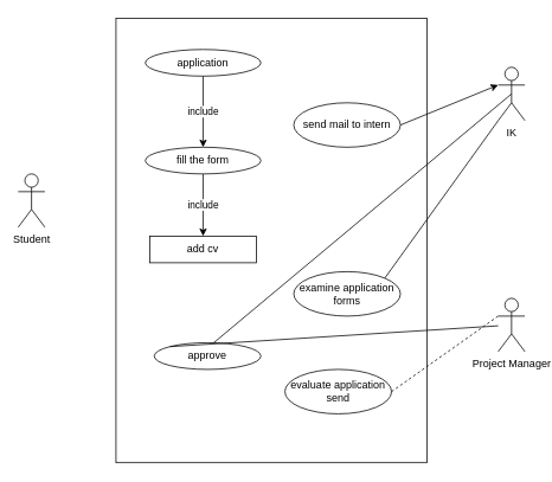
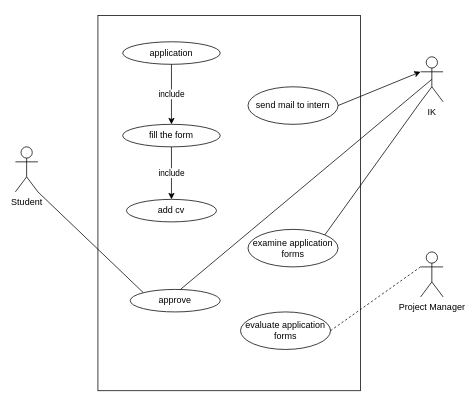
  <mxCell id="0" />
  <mxCell id="1" parent="0" />
  <mxCell id="2" value="" style="rounded=0;whiteSpace=wrap;html=1;fillColor=none;" parent="1" vertex="1"><mxGeometry x="130" y="20" width="350" height="500" as="geometry" /></mxCell>
  <mxCell id="3" value="IK" style="shape=umlActor;verticalLabelPosition=bottom;verticalAlign=top;html=1;outlineConnect=0;fillColor=none;" parent="1" vertex="1"><mxGeometry x="560" y="75" width="30" height="60" as="geometry" /></mxCell>
  <mxCell id="4" value="Student" style="shape=umlActor;verticalLabelPosition=bottom;verticalAlign=top;html=1;outlineConnect=0;fillColor=none;" parent="1" vertex="1"><mxGeometry x="20" y="195" width="30" height="60" as="geometry" /></mxCell>
  <mxCell id="5" value="Project Manager" style="shape=umlActor;verticalLabelPosition=bottom;verticalAlign=top;html=1;outlineConnect=0;fillColor=none;" parent="1" vertex="1"><mxGeometry x="560" y="335" width="30" height="60" as="geometry" /></mxCell>
  <mxCell id="6" value="fill the form" style="ellipse;whiteSpace=wrap;html=1;fillColor=none;" parent="1" vertex="1"><mxGeometry x="163" y="165" width="130" height="30" as="geometry" /></mxCell>
- <mxCell id="7" value="add cv" style="whiteSpace=wrap;html=1;fillColor=none;rounded=0;" parent="1" vertex="1"><mxGeometry x="168" y="265" width="120" height="30" as="geometry" /></mxCell>
+ <mxCell id="7" value="add cv" style="ellipse;whiteSpace=wrap;html=1;fillColor=none;" parent="1" vertex="1"><mxGeometry x="168" y="265" width="120" height="30" as="geometry" /></mxCell>
  <mxCell id="8" value="include" style="endArrow=classic;html=1;exitX=0.5;exitY=1;exitDx=0;exitDy=0;entryX=0.5;entryY=0;entryDx=0;entryDy=0;" parent="1" source="6" target="7" edge="1"><mxGeometry width="50" height="50" relative="1" as="geometry"><mxPoint x="270" y="355" as="sourcePoint" /><mxPoint x="320" y="305" as="targetPoint" /></mxGeometry></mxCell>
  <mxCell id="9" value="approve" style="ellipse;whiteSpace=wrap;html=1;fillColor=none;" parent="1" vertex="1"><mxGeometry x="173" y="385" width="120" height="30" as="geometry" /></mxCell>
  <mxCell id="10" value="application" style="ellipse;whiteSpace=wrap;html=1;fillColor=none;" vertex="1" parent="1"><mxGeometry x="163" y="55" width="130" height="30" as="geometry" /></mxCell>
  <mxCell id="11" value="include" style="endArrow=classic;html=1;exitX=0.5;exitY=1;exitDx=0;exitDy=0;entryX=0.5;entryY=0;entryDx=0;entryDy=0;" edge="1" parent="1" source="10" target="6"><mxGeometry width="50" height="50" relative="1" as="geometry"><mxPoint x="273.97" y="167.01" as="sourcePoint" /><mxPoint x="270" y="220" as="targetPoint" /></mxGeometry></mxCell>
- <mxCell id="12" value="evaluate application send" style="ellipse;whiteSpace=wrap;html=1;fillColor=none;" vertex="1" parent="1"><mxGeometry x="320" y="415" width="120" height="50" as="geometry" /></mxCell>
+ <mxCell id="12" value="evaluate application forms" style="ellipse;whiteSpace=wrap;html=1;fillColor=none;" vertex="1" parent="1"><mxGeometry x="320" y="415" width="120" height="50" as="geometry" /></mxCell>
  <mxCell id="13" value="send mail to intern" style="ellipse;whiteSpace=wrap;html=1;fillColor=none;" vertex="1" parent="1"><mxGeometry x="330" y="115" width="120" height="50" as="geometry" /></mxCell>
  <mxCell id="14" value="examine application forms" style="ellipse;whiteSpace=wrap;html=1;fillColor=none;" vertex="1" parent="1"><mxGeometry x="330" y="305" width="120" height="50" as="geometry" /></mxCell>
  <mxCell id="15" value="" style="endArrow=classic;html=1;entryX=0;entryY=0.333;entryDx=0;entryDy=0;entryPerimeter=0;exitX=1;exitY=0.5;exitDx=0;exitDy=0;" edge="1" parent="1" source="13" target="3"><mxGeometry width="50" height="50" relative="1" as="geometry"><mxPoint x="300" y="285" as="sourcePoint" /><mxPoint x="350" y="235" as="targetPoint" /></mxGeometry></mxCell>
  <mxCell id="16" value="" style="endArrow=none;html=1;entryX=0;entryY=1;entryDx=0;entryDy=0;entryPerimeter=0;exitX=1;exitY=0;exitDx=0;exitDy=0;" edge="1" parent="1" source="14" target="3"><mxGeometry width="50" height="50" relative="1" as="geometry"><mxPoint x="460" y="150" as="sourcePoint" /><mxPoint x="570" y="105" as="targetPoint" /></mxGeometry></mxCell>
  <mxCell id="17" value="" style="endArrow=none;html=1;entryX=0;entryY=0.333;entryDx=0;entryDy=0;entryPerimeter=0;exitX=1;exitY=0.5;exitDx=0;exitDy=0;dashed=1;" edge="1" parent="1" source="12" target="5"><mxGeometry width="50" height="50" relative="1" as="geometry"><mxPoint x="442.677" y="262.427" as="sourcePoint" /><mxPoint x="570" y="145" as="targetPoint" /></mxGeometry></mxCell>
- <mxCell id="18" value="" style="endArrow=none;html=1;exitX=0;exitY=0;exitDx=0;exitDy=0;" edge="1" parent="1" source="9" target="5"><mxGeometry width="50" height="50" relative="1" as="geometry"><mxPoint x="300" y="365" as="sourcePoint" /><mxPoint x="350" y="315" as="targetPoint" /></mxGeometry></mxCell>
+ <mxCell id="18" value="" style="endArrow=none;html=1;entryX=1;entryY=1;entryDx=0;entryDy=0;entryPerimeter=0;exitX=0;exitY=0;exitDx=0;exitDy=0;" edge="1" parent="1" source="9" target="4"><mxGeometry width="50" height="50" relative="1" as="geometry"><mxPoint x="300" y="365" as="sourcePoint" /><mxPoint x="350" y="315" as="targetPoint" /></mxGeometry></mxCell>
  <mxCell id="19" value="" style="endArrow=none;html=1;entryX=0.5;entryY=0.5;entryDx=0;entryDy=0;entryPerimeter=0;" edge="1" parent="1" target="3"><mxGeometry width="50" height="50" relative="1" as="geometry"><mxPoint x="240" y="385" as="sourcePoint" /><mxPoint x="370" y="195" as="targetPoint" /></mxGeometry></mxCell>
